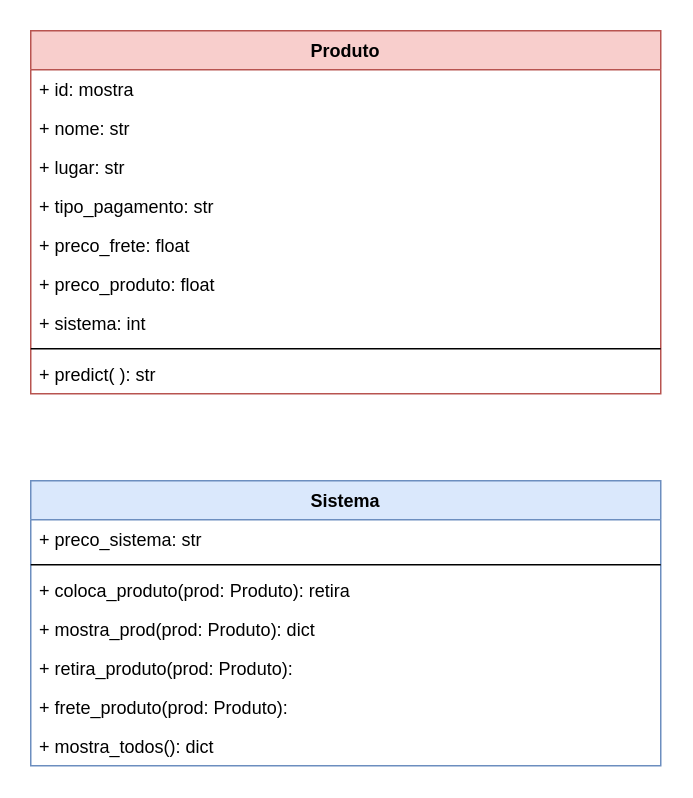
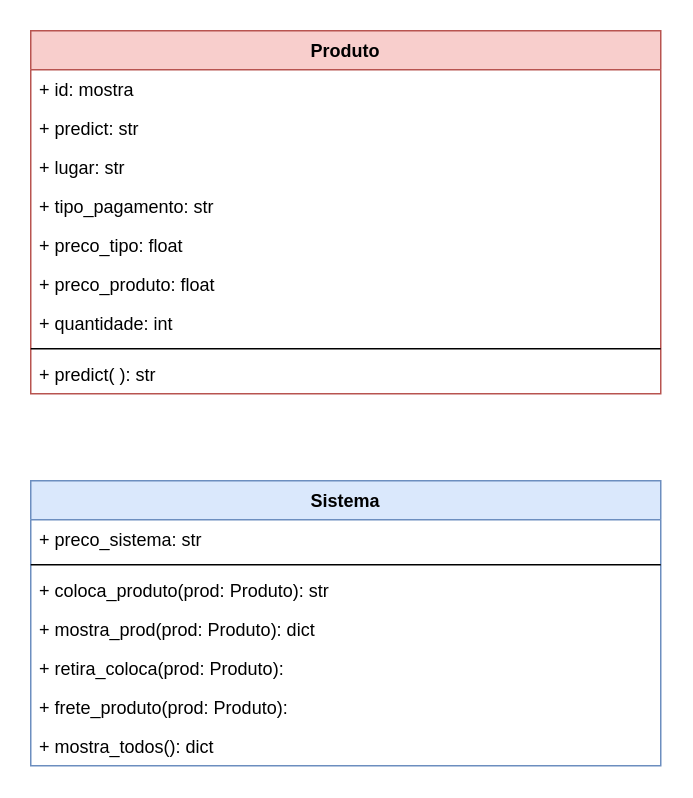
  <mxCell id="0" />
  <mxCell id="1" parent="0" />
  <mxCell id="2" value="Produto" style="swimlane;fontStyle=1;align=center;verticalAlign=top;childLayout=stackLayout;horizontal=1;startSize=26;horizontalStack=0;resizeParent=1;resizeParentMax=0;resizeLast=0;collapsible=1;marginBottom=0;fillColor=#f8cecc;strokeColor=#b85450;" vertex="1" parent="1"><mxGeometry x="20" y="20" width="420" height="242" as="geometry" /></mxCell>
  <mxCell id="3" value="+ id: mostra" style="text;strokeColor=none;fillColor=none;align=left;verticalAlign=top;spacingLeft=4;spacingRight=4;overflow=hidden;rotatable=0;points=[[0,0.5],[1,0.5]];portConstraint=eastwest;" vertex="1" parent="2"><mxGeometry y="26" width="420" height="26" as="geometry" /></mxCell>
- <mxCell id="4" value="+ nome: str" style="text;strokeColor=none;fillColor=none;align=left;verticalAlign=top;spacingLeft=4;spacingRight=4;overflow=hidden;rotatable=0;points=[[0,0.5],[1,0.5]];portConstraint=eastwest;" vertex="1" parent="2"><mxGeometry y="52" width="420" height="26" as="geometry" /></mxCell>
+ <mxCell id="4" value="+ predict: str" style="text;strokeColor=none;fillColor=none;align=left;verticalAlign=top;spacingLeft=4;spacingRight=4;overflow=hidden;rotatable=0;points=[[0,0.5],[1,0.5]];portConstraint=eastwest;" vertex="1" parent="2"><mxGeometry y="52" width="420" height="26" as="geometry" /></mxCell>
  <mxCell id="5" value="+ lugar: str" style="text;strokeColor=none;fillColor=none;align=left;verticalAlign=top;spacingLeft=4;spacingRight=4;overflow=hidden;rotatable=0;points=[[0,0.5],[1,0.5]];portConstraint=eastwest;" vertex="1" parent="2"><mxGeometry y="78" width="420" height="26" as="geometry" /></mxCell>
  <mxCell id="6" value="+ tipo_pagamento: str" style="text;strokeColor=none;fillColor=none;align=left;verticalAlign=top;spacingLeft=4;spacingRight=4;overflow=hidden;rotatable=0;points=[[0,0.5],[1,0.5]];portConstraint=eastwest;" vertex="1" parent="2"><mxGeometry y="104" width="420" height="26" as="geometry" /></mxCell>
- <mxCell id="7" value="+ preco_frete: float" style="text;strokeColor=none;fillColor=none;align=left;verticalAlign=top;spacingLeft=4;spacingRight=4;overflow=hidden;rotatable=0;points=[[0,0.5],[1,0.5]];portConstraint=eastwest;" vertex="1" parent="2"><mxGeometry y="130" width="420" height="26" as="geometry" /></mxCell>
+ <mxCell id="7" value="+ preco_tipo: float" style="text;strokeColor=none;fillColor=none;align=left;verticalAlign=top;spacingLeft=4;spacingRight=4;overflow=hidden;rotatable=0;points=[[0,0.5],[1,0.5]];portConstraint=eastwest;" vertex="1" parent="2"><mxGeometry y="130" width="420" height="26" as="geometry" /></mxCell>
  <mxCell id="8" value="+ preco_produto: float" style="text;strokeColor=none;fillColor=none;align=left;verticalAlign=top;spacingLeft=4;spacingRight=4;overflow=hidden;rotatable=0;points=[[0,0.5],[1,0.5]];portConstraint=eastwest;" vertex="1" parent="2"><mxGeometry y="156" width="420" height="26" as="geometry" /></mxCell>
- <mxCell id="9" value="+ sistema: int" style="text;strokeColor=none;fillColor=none;align=left;verticalAlign=top;spacingLeft=4;spacingRight=4;overflow=hidden;rotatable=0;points=[[0,0.5],[1,0.5]];portConstraint=eastwest;" vertex="1" parent="2"><mxGeometry y="182" width="420" height="26" as="geometry" /></mxCell>
+ <mxCell id="9" value="+ quantidade: int" style="text;strokeColor=none;fillColor=none;align=left;verticalAlign=top;spacingLeft=4;spacingRight=4;overflow=hidden;rotatable=0;points=[[0,0.5],[1,0.5]];portConstraint=eastwest;" vertex="1" parent="2"><mxGeometry y="182" width="420" height="26" as="geometry" /></mxCell>
  <mxCell id="10" value="" style="line;strokeWidth=1;fillColor=none;align=left;verticalAlign=middle;spacingTop=-1;spacingLeft=3;spacingRight=3;rotatable=0;labelPosition=right;points=[];portConstraint=eastwest;" vertex="1" parent="2"><mxGeometry y="208" width="420" height="8" as="geometry" /></mxCell>
  <mxCell id="11" value="+ predict( ): str" style="text;strokeColor=none;fillColor=none;align=left;verticalAlign=top;spacingLeft=4;spacingRight=4;overflow=hidden;rotatable=0;points=[[0,0.5],[1,0.5]];portConstraint=eastwest;" vertex="1" parent="2"><mxGeometry y="216" width="420" height="26" as="geometry" /></mxCell>
  <mxCell id="12" value="Sistema" style="swimlane;fontStyle=1;align=center;verticalAlign=top;childLayout=stackLayout;horizontal=1;startSize=26;horizontalStack=0;resizeParent=1;resizeParentMax=0;resizeLast=0;collapsible=1;marginBottom=0;fillColor=#dae8fc;strokeColor=#6c8ebf;" vertex="1" parent="1"><mxGeometry x="20" y="320" width="420" height="190" as="geometry" /></mxCell>
  <mxCell id="13" value="+ preco_sistema: str" style="text;strokeColor=none;fillColor=none;align=left;verticalAlign=top;spacingLeft=4;spacingRight=4;overflow=hidden;rotatable=0;points=[[0,0.5],[1,0.5]];portConstraint=eastwest;" vertex="1" parent="12"><mxGeometry y="26" width="420" height="26" as="geometry" /></mxCell>
  <mxCell id="14" value="" style="line;strokeWidth=1;fillColor=none;align=left;verticalAlign=middle;spacingTop=-1;spacingLeft=3;spacingRight=3;rotatable=0;labelPosition=right;points=[];portConstraint=eastwest;" vertex="1" parent="12"><mxGeometry y="52" width="420" height="8" as="geometry" /></mxCell>
- <mxCell id="15" value="+ coloca_produto(prod: Produto): retira" style="text;strokeColor=none;fillColor=none;align=left;verticalAlign=top;spacingLeft=4;spacingRight=4;overflow=hidden;rotatable=0;points=[[0,0.5],[1,0.5]];portConstraint=eastwest;" vertex="1" parent="12"><mxGeometry y="60" width="420" height="26" as="geometry" /></mxCell>
+ <mxCell id="15" value="+ coloca_produto(prod: Produto): str" style="text;strokeColor=none;fillColor=none;align=left;verticalAlign=top;spacingLeft=4;spacingRight=4;overflow=hidden;rotatable=0;points=[[0,0.5],[1,0.5]];portConstraint=eastwest;" vertex="1" parent="12"><mxGeometry y="60" width="420" height="26" as="geometry" /></mxCell>
  <mxCell id="16" value="+ mostra_prod(prod: Produto): dict" style="text;strokeColor=none;fillColor=none;align=left;verticalAlign=top;spacingLeft=4;spacingRight=4;overflow=hidden;rotatable=0;points=[[0,0.5],[1,0.5]];portConstraint=eastwest;" vertex="1" parent="12"><mxGeometry y="86" width="420" height="26" as="geometry" /></mxCell>
- <mxCell id="17" value="+ retira_produto(prod: Produto): " style="text;strokeColor=none;fillColor=none;align=left;verticalAlign=top;spacingLeft=4;spacingRight=4;overflow=hidden;rotatable=0;points=[[0,0.5],[1,0.5]];portConstraint=eastwest;" vertex="1" parent="12"><mxGeometry y="112" width="420" height="26" as="geometry" /></mxCell>
+ <mxCell id="17" value="+ retira_coloca(prod: Produto): " style="text;strokeColor=none;fillColor=none;align=left;verticalAlign=top;spacingLeft=4;spacingRight=4;overflow=hidden;rotatable=0;points=[[0,0.5],[1,0.5]];portConstraint=eastwest;" vertex="1" parent="12"><mxGeometry y="112" width="420" height="26" as="geometry" /></mxCell>
  <mxCell id="18" value="+ frete_produto(prod: Produto):" style="text;strokeColor=none;fillColor=none;align=left;verticalAlign=top;spacingLeft=4;spacingRight=4;overflow=hidden;rotatable=0;points=[[0,0.5],[1,0.5]];portConstraint=eastwest;" vertex="1" parent="12"><mxGeometry y="138" width="420" height="26" as="geometry" /></mxCell>
  <mxCell id="19" value="+ mostra_todos(): dict" style="text;strokeColor=none;fillColor=none;align=left;verticalAlign=top;spacingLeft=4;spacingRight=4;overflow=hidden;rotatable=0;points=[[0,0.5],[1,0.5]];portConstraint=eastwest;" vertex="1" parent="12"><mxGeometry y="164" width="420" height="26" as="geometry" /></mxCell>
